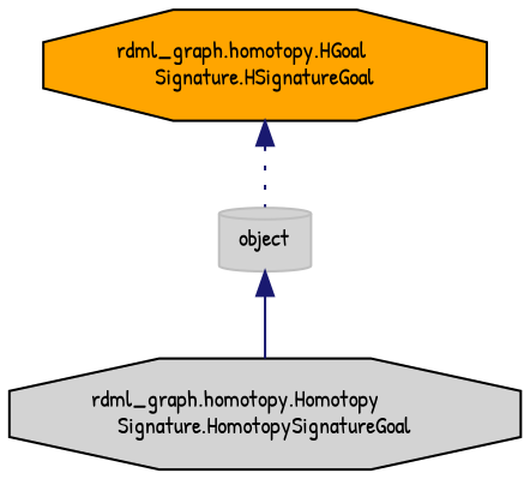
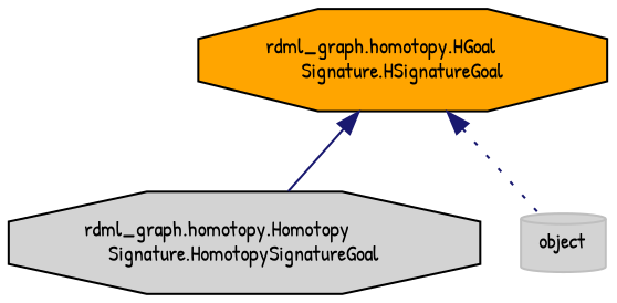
  digraph {
    fontname="Patrick Hand"
    node [color=black fillcolor=lightgrey fontname="Patrick Hand" fontsize=10 shape=octagon style=filled]
    edge [color=midnightblue dir=back fontname="Patrick Hand" fontsize=10 labelfontname=Helvetica labelfontsize=10]
    n1 [fontcolor=black height=0.2 label="rdml_graph.homotopy.Homotopy\lSignature.HomotopySignatureGoal" width=0.4]
    n2 [fillcolor=orange height=0.2 label="rdml_graph.homotopy.HGoal\lSignature.HSignatureGoal" width=0.4]
    n3 [color=grey75 height=0.2 label=object shape=cylinder width=0.4]
-   n3 -> n1 [style=solid]
+   n2 -> n1 [style=solid]
    n2 -> n3 [style=dotted]
  }
